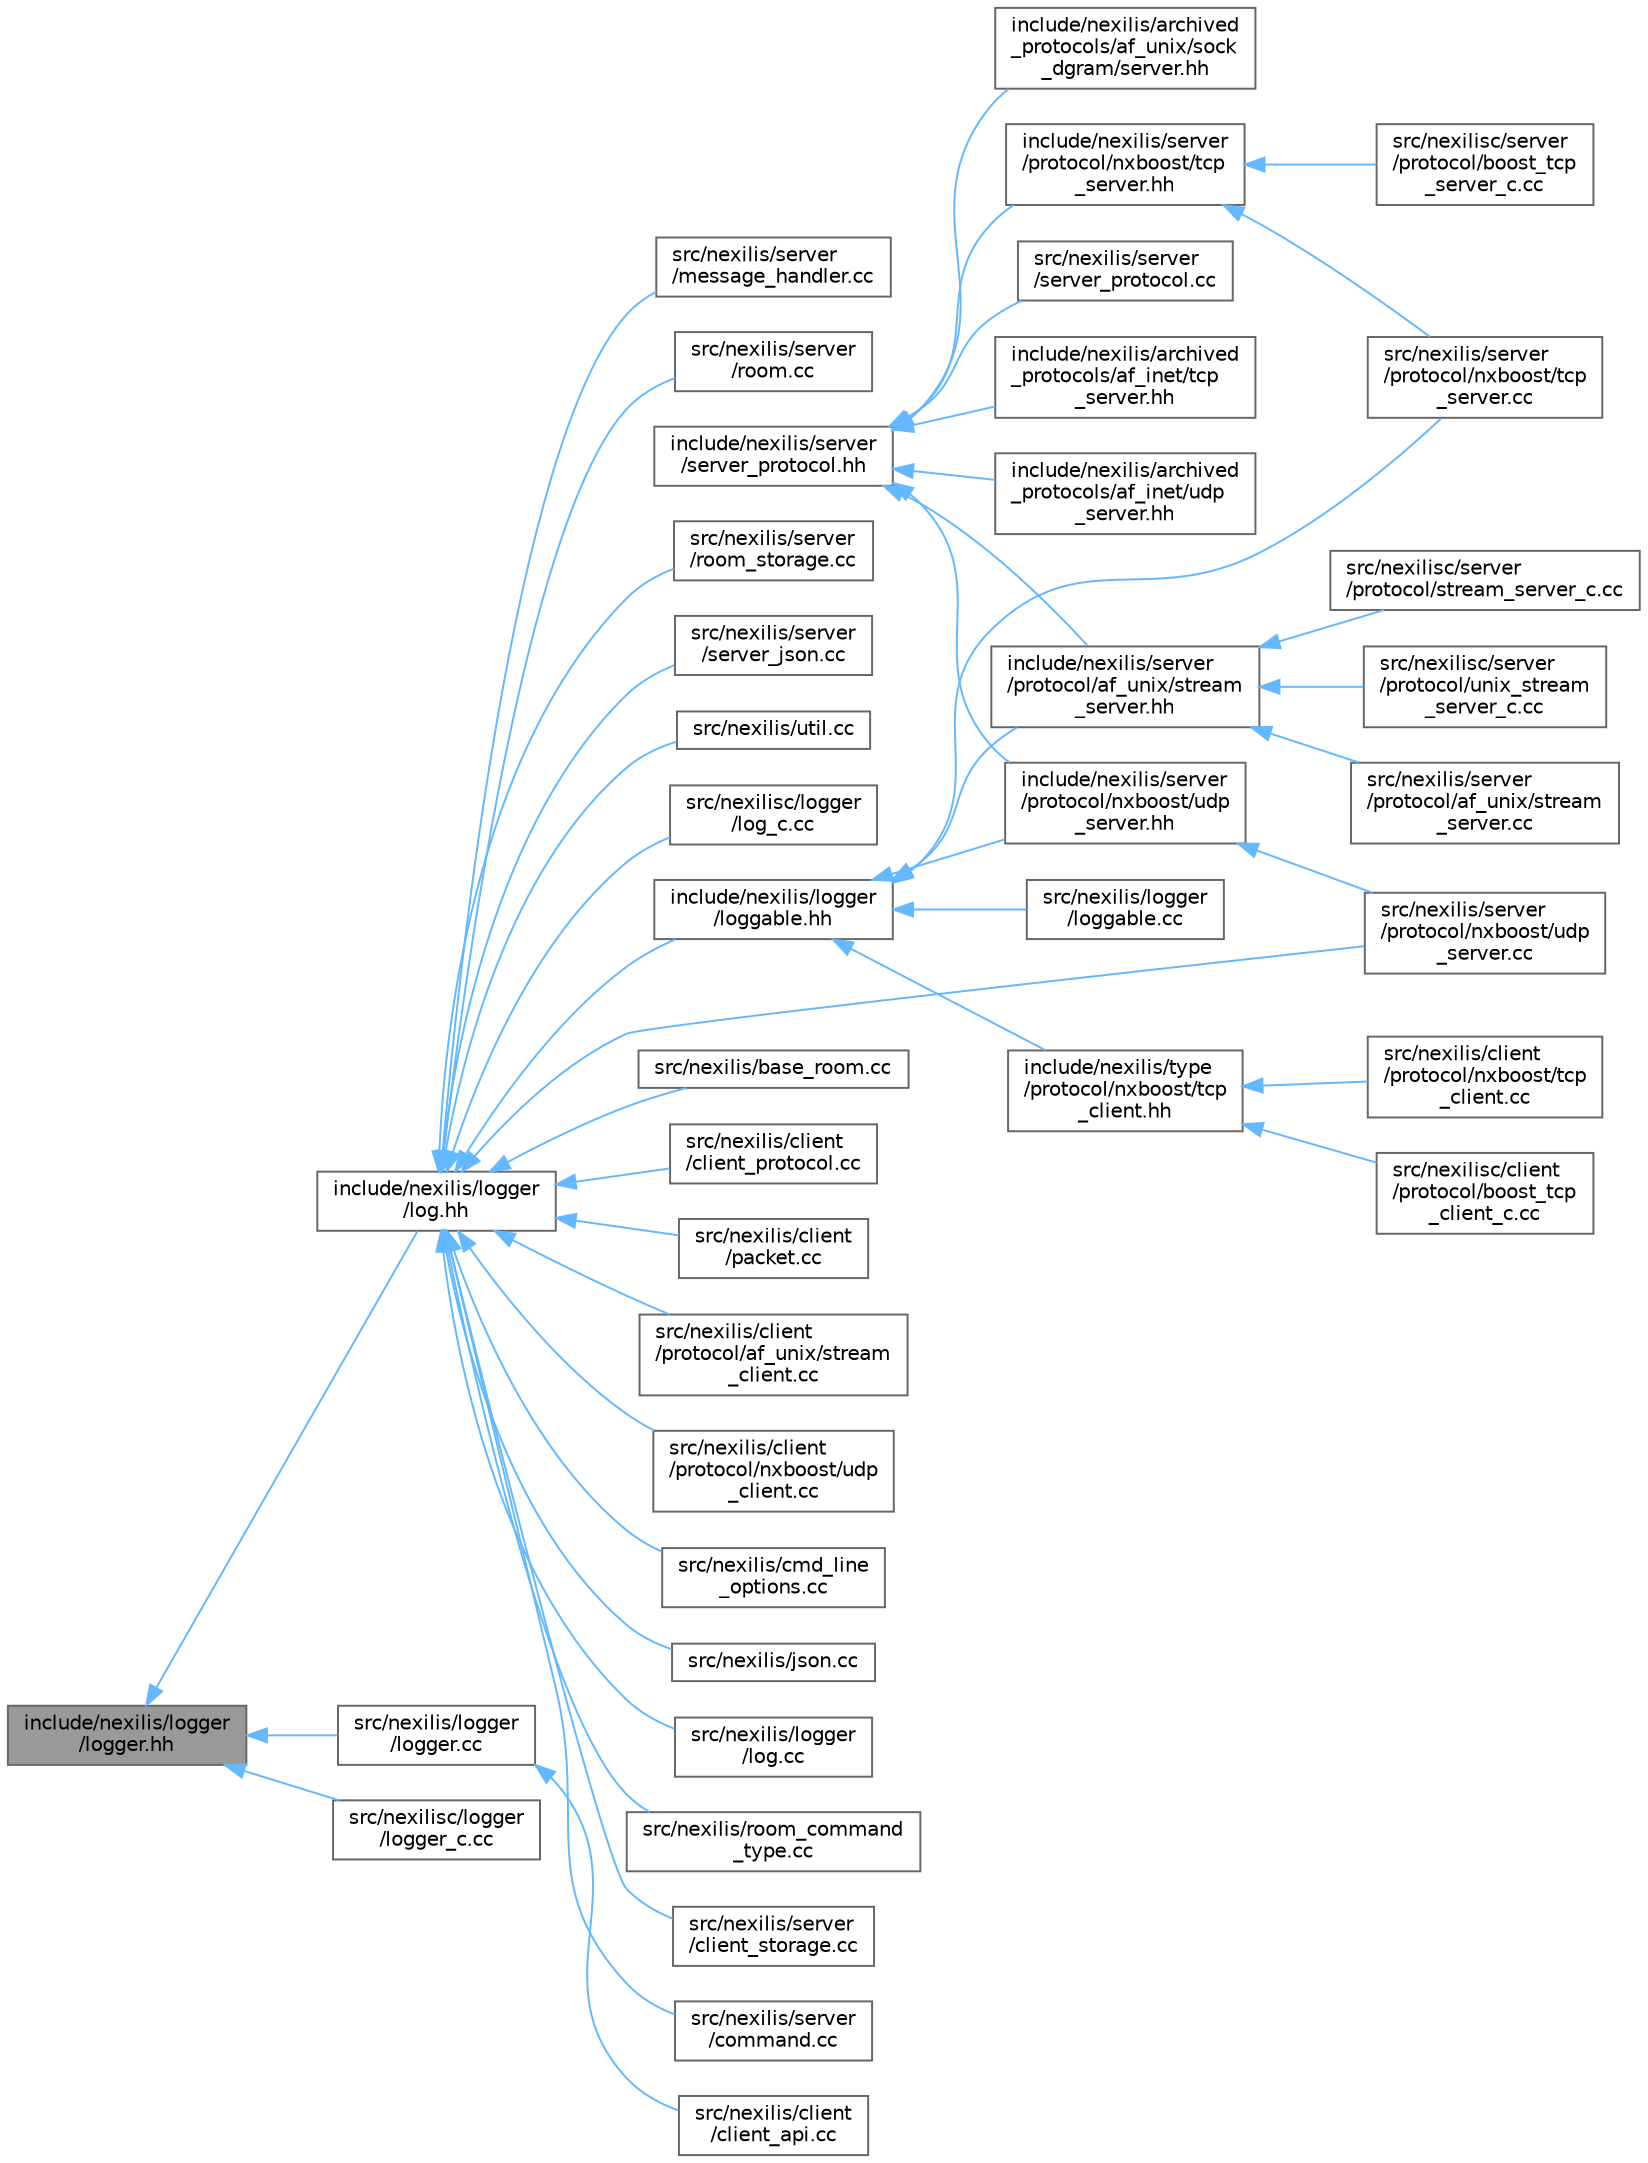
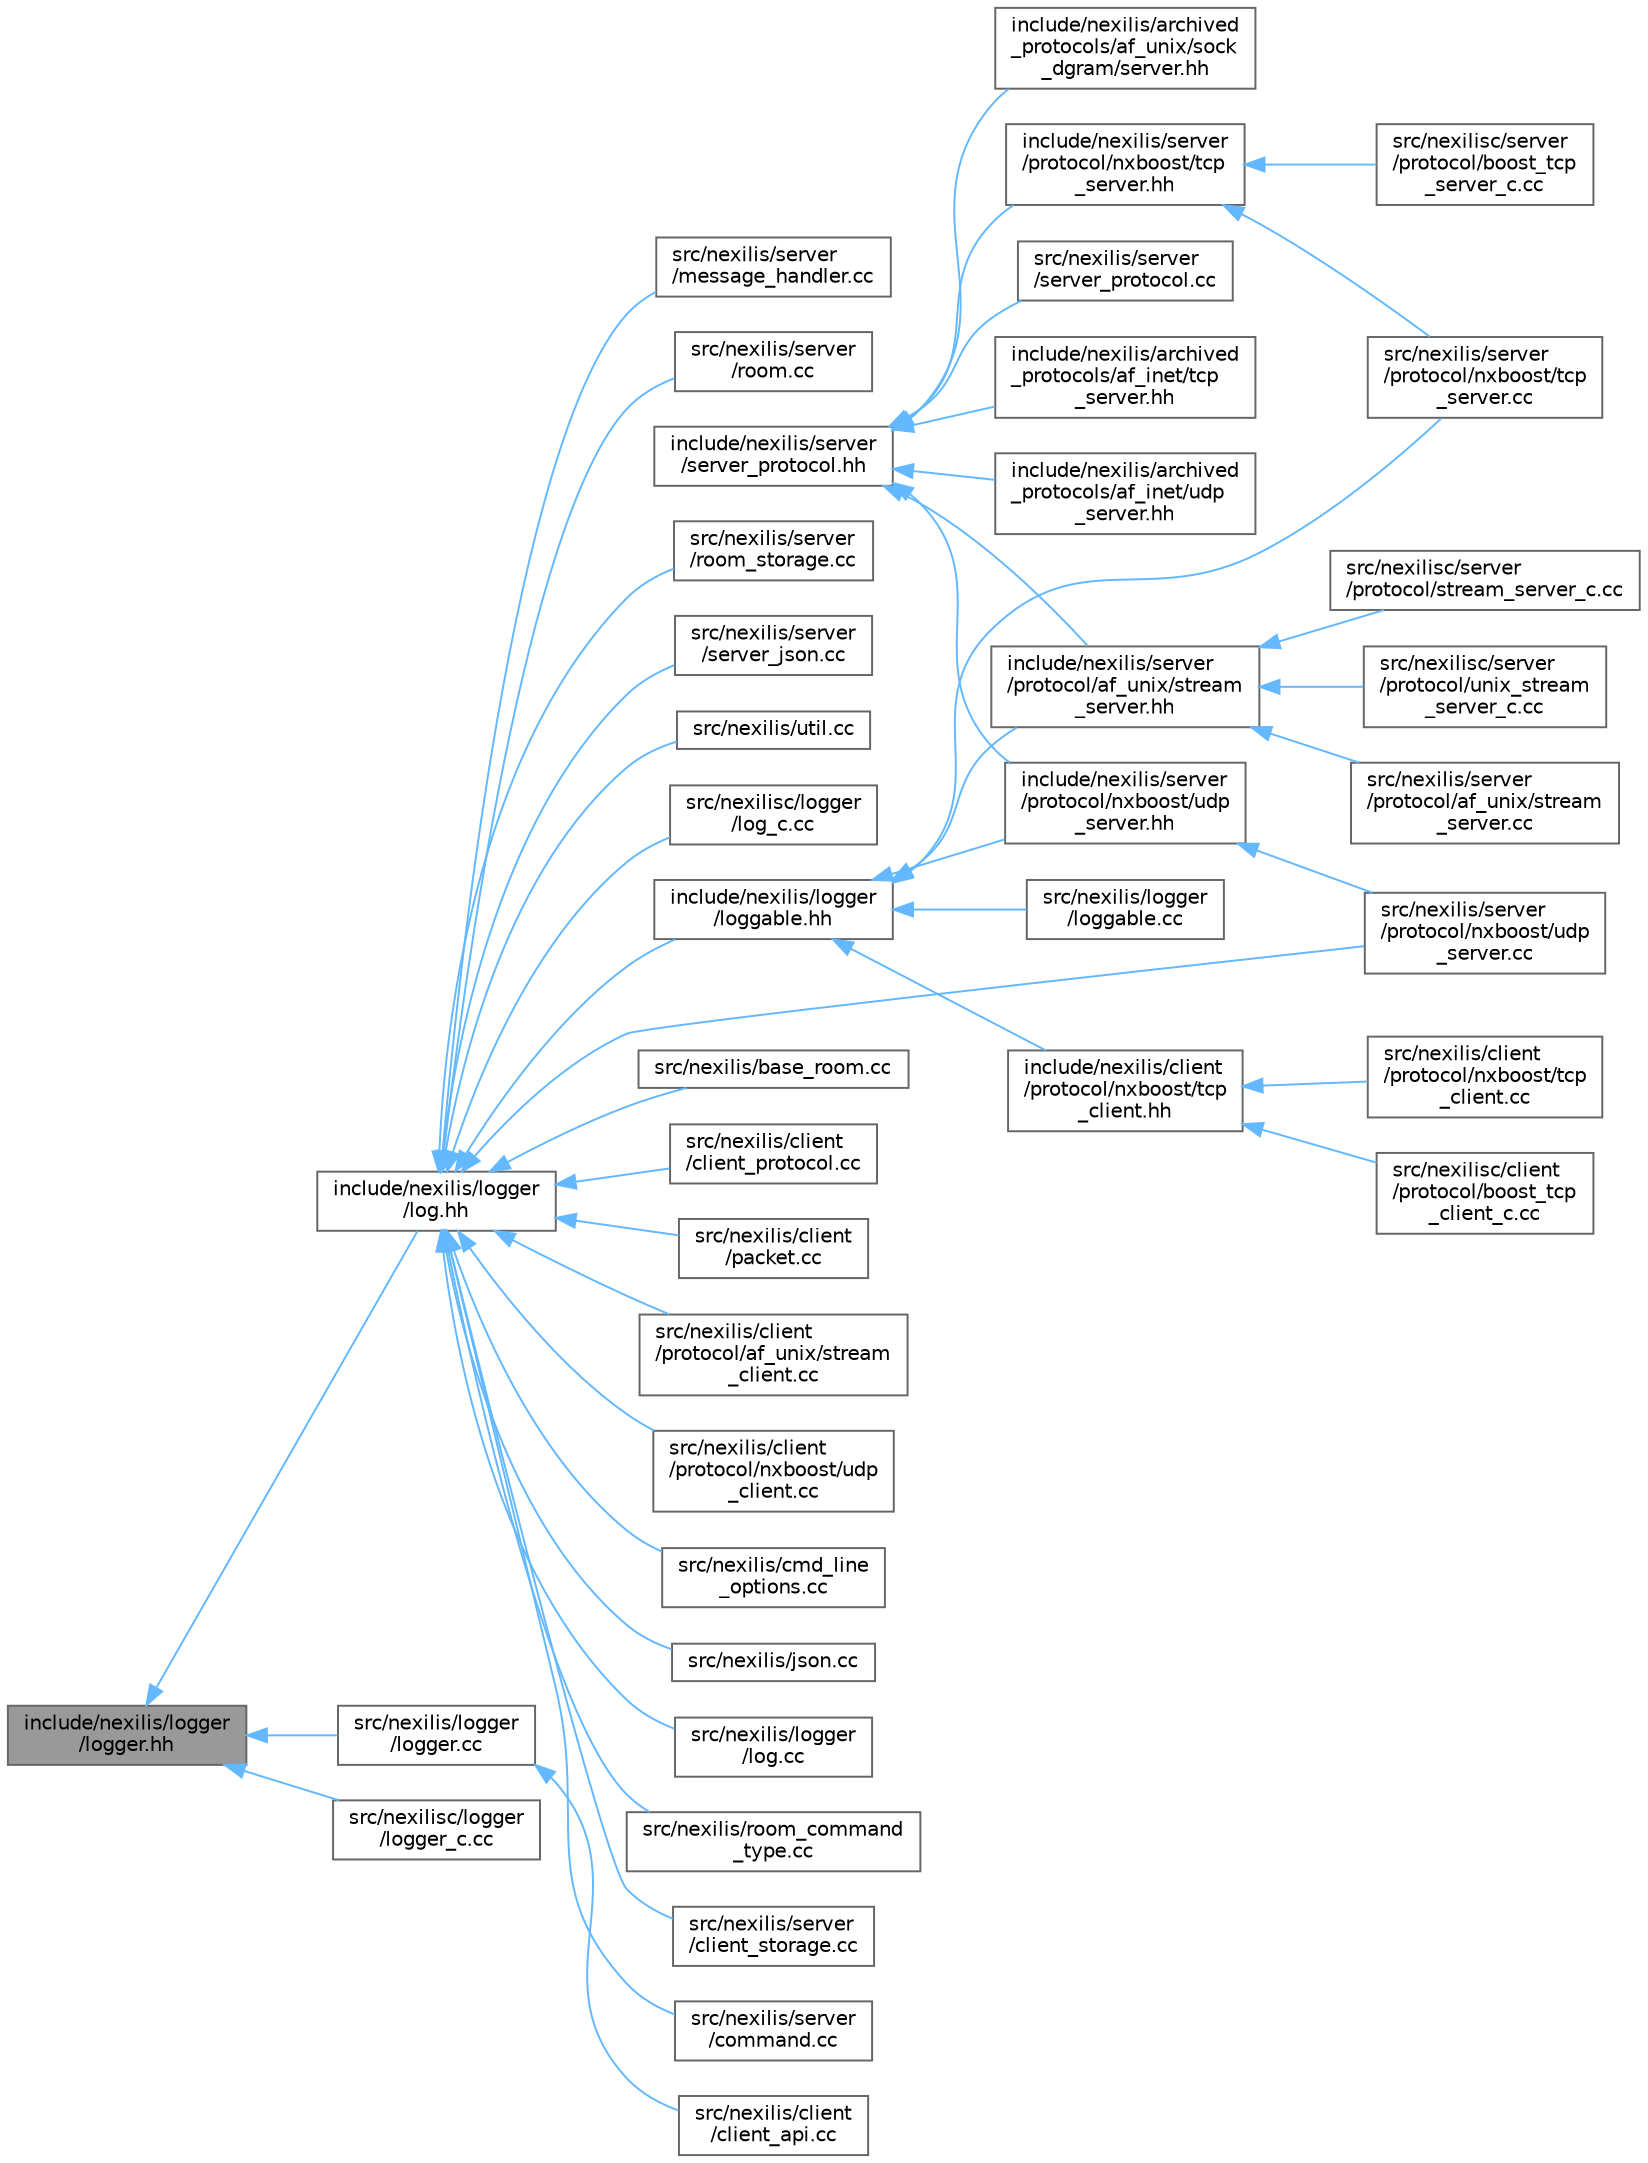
  digraph {
    rankdir=LR
    node [color=grey40 fillcolor=white fontname=Helvetica fontsize=10 shape=box style=filled]
    edge [color=steelblue1 dir=back fontname=Helvetica fontsize=10 labelfontname=Helvetica labelfontsize=10 style=solid]
    n1 [color=gray40 fillcolor=grey60 fontcolor=black height=0.2 label="include/nexilis/logger\l/logger.hh" width=0.4]
    n2 [height=0.2 label="include/nexilis/logger\l/log.hh" width=0.4]
    n3 [height=0.2 label="src/nexilis/logger\l/logger.cc" width=0.4]
    n4 [height=0.2 label="src/nexilisc/logger\l/logger_c.cc" width=0.4]
    n5 [height=0.2 label="include/nexilis/logger\l/loggable.hh" width=0.4]
    n6 [height=0.2 label="src/nexilis/server\l/protocol/nxboost/udp\l_server.cc" width=0.4]
    n7 [height=0.2 label="src/nexilis/base_room.cc" width=0.4]
    n8 [height=0.2 label="src/nexilis/client\l/client_protocol.cc" width=0.4]
    n9 [height=0.2 label="src/nexilis/client\l/packet.cc" width=0.4]
    n10 [height=0.2 label="src/nexilis/client\l/protocol/af_unix/stream\l_client.cc" width=0.4]
    n11 [height=0.2 label="src/nexilis/client\l/protocol/nxboost/udp\l_client.cc" width=0.4]
    n12 [height=0.2 label="src/nexilis/cmd_line\l_options.cc" width=0.4]
    n13 [height=0.2 label="src/nexilis/json.cc" width=0.4]
    n14 [height=0.2 label="src/nexilis/logger\l/log.cc" width=0.4]
    n15 [height=0.2 label="src/nexilis/room_command\l_type.cc" width=0.4]
    n16 [height=0.2 label="src/nexilis/server\l/client_storage.cc" width=0.4]
    n17 [height=0.2 label="src/nexilis/server\l/command.cc" width=0.4]
    n18 [height=0.2 label="src/nexilis/server\l/message_handler.cc" width=0.4]
    n19 [height=0.2 label="src/nexilis/server\l/room.cc" width=0.4]
    n20 [height=0.2 label="src/nexilis/server\l/room_storage.cc" width=0.4]
    n21 [height=0.2 label="src/nexilis/server\l/server_json.cc" width=0.4]
    n22 [height=0.2 label="src/nexilis/util.cc" width=0.4]
    n23 [height=0.2 label="src/nexilisc/logger\l/log_c.cc" width=0.4]
    n24 [height=0.2 label="src/nexilis/client\l/client_api.cc" width=0.4]
-   n25 [height=0.2 label="include/nexilis/type\l/protocol/nxboost/tcp\l_client.hh" width=0.4]
+   n25 [height=0.2 label="include/nexilis/client\l/protocol/nxboost/tcp\l_client.hh" width=0.4]
    n26 [height=0.2 label="include/nexilis/server\l/protocol/af_unix/stream\l_server.hh" width=0.4]
    n27 [height=0.2 label="include/nexilis/server\l/protocol/nxboost/udp\l_server.hh" width=0.4]
    n28 [height=0.2 label="src/nexilis/logger\l/loggable.cc" width=0.4]
    n29 [height=0.2 label="src/nexilis/server\l/protocol/nxboost/tcp\l_server.cc" width=0.4]
    n30 [height=0.2 label="include/nexilis/server\l/server_protocol.hh" width=0.4]
    n31 [height=0.2 label="include/nexilis/archived\l_protocols/af_inet/tcp\l_server.hh" width=0.4]
    n32 [height=0.2 label="include/nexilis/archived\l_protocols/af_inet/udp\l_server.hh" width=0.4]
    n33 [height=0.2 label="include/nexilis/archived\l_protocols/af_unix/sock\l_dgram/server.hh" width=0.4]
    n34 [height=0.2 label="include/nexilis/server\l/protocol/nxboost/tcp\l_server.hh" width=0.4]
    n35 [height=0.2 label="src/nexilis/server\l/server_protocol.cc" width=0.4]
    n36 [height=0.2 label="src/nexilis/client\l/protocol/nxboost/tcp\l_client.cc" width=0.4]
    n37 [height=0.2 label="src/nexilisc/client\l/protocol/boost_tcp\l_client_c.cc" width=0.4]
    n38 [height=0.2 label="src/nexilis/server\l/protocol/af_unix/stream\l_server.cc" width=0.4]
    n39 [height=0.2 label="src/nexilisc/server\l/protocol/stream_server_c.cc" width=0.4]
    n40 [height=0.2 label="src/nexilisc/server\l/protocol/unix_stream\l_server_c.cc" width=0.4]
    n41 [height=0.2 label="src/nexilisc/server\l/protocol/boost_tcp\l_server_c.cc" width=0.4]
    n1 -> n2
    n1 -> n3
    n1 -> n4
    n2 -> n5
    n2 -> n6
    n2 -> n7
    n2 -> n8
    n2 -> n9
    n2 -> n10
    n2 -> n11
    n2 -> n12
    n2 -> n13
    n2 -> n14
    n2 -> n15
    n2 -> n16
    n2 -> n17
    n2 -> n18
    n2 -> n19
    n2 -> n20
    n2 -> n21
    n2 -> n22
    n2 -> n23
    n3 -> n24
    n5 -> n25
    n5 -> n26
    n5 -> n27
    n5 -> n28
    n5 -> n29
    n25 -> n36
    n25 -> n37
    n26 -> n38
    n26 -> n39
    n26 -> n40
    n27 -> n6
    n30 -> n26
    n30 -> n27
    n30 -> n31
    n30 -> n32
    n30 -> n33
    n30 -> n34
    n30 -> n35
    n34 -> n29
    n34 -> n41
  }
